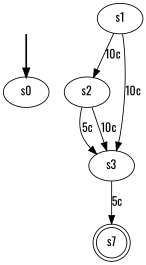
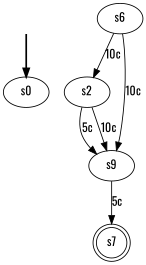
  digraph {
    fontname=Oswald
    node [fontname=Oswald]
    edge [fontname=Oswald]
    fake [style=invisible]
    s0 [root=true]
-   s1
+   s1 [label=s6]
    s2
-   s3
+   s3 [label=s9]
    n6 [label=s7 shape=doublecircle]
    fake -> s0 [style=bold]
    s1 -> s2 [label="10c"]
    s1 -> s3 [label="10c"]
    s2 -> s3 [label="5c"]
    s2 -> s3 [label="10c"]
    s3 -> n6 [label="5c"]
  }
